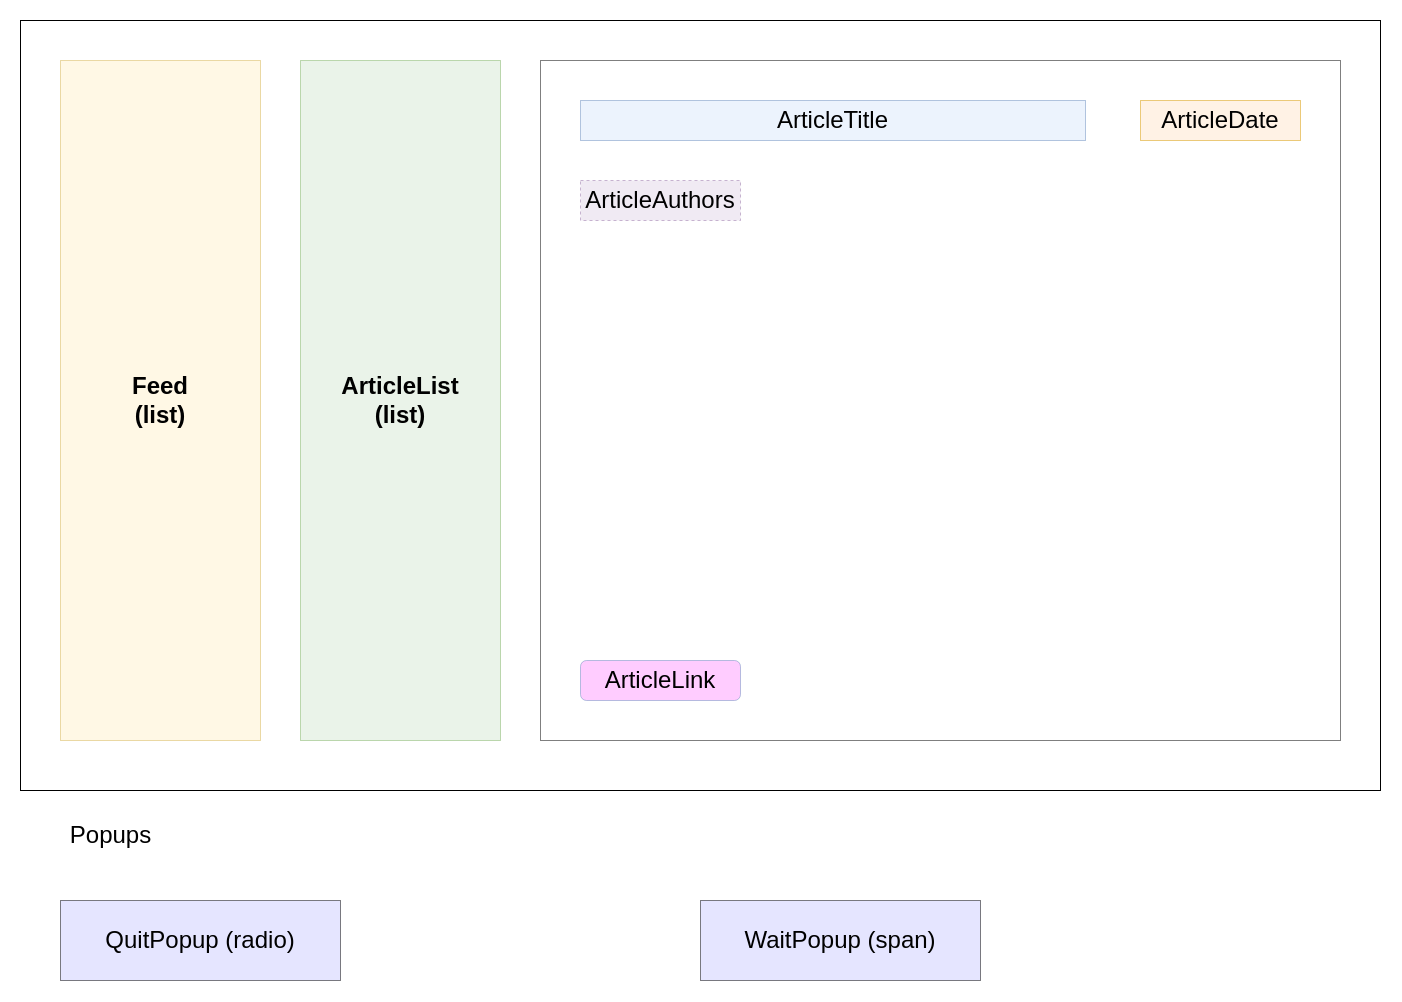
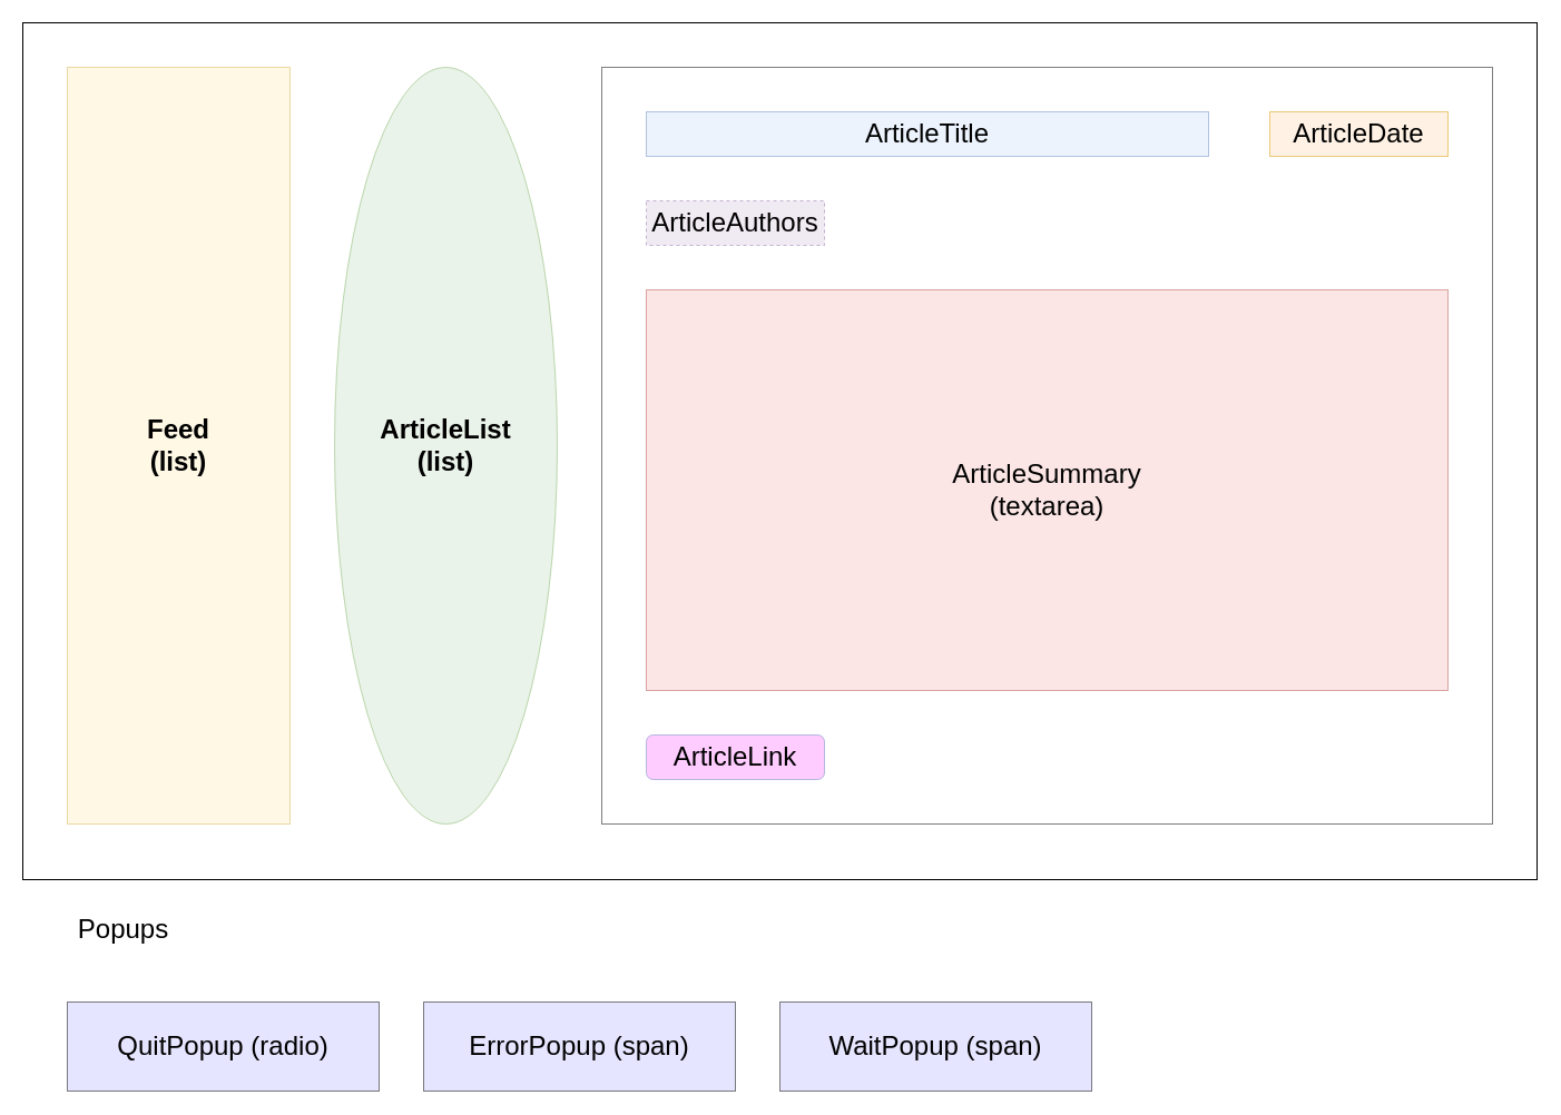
  <mxCell id="0" />
  <mxCell id="1" parent="0" />
  <mxCell id="2" value="" style="rounded=0;whiteSpace=wrap;html=1;shadow=0;fillColor=none;" vertex="1" parent="1"><mxGeometry width="1360" height="770" as="geometry" x="20" y="20" /></mxCell>
  <mxCell id="3" value="Feed&lt;br&gt;(list)" style="rounded=0;whiteSpace=wrap;html=1;shadow=0;fillColor=#fff2cc;strokeColor=#d6b656;sketch=0;glass=0;opacity=50;fontSize=24;fontStyle=1" vertex="1" parent="1"><mxGeometry x="60" y="60" width="200" height="680" as="geometry" /></mxCell>
- <mxCell id="4" value="ArticleList&lt;br&gt;(list)" style="rounded=0;whiteSpace=wrap;html=1;shadow=0;fillColor=#d5e8d4;strokeColor=#82b366;sketch=0;glass=0;opacity=50;fontSize=24;fontStyle=1" vertex="1" parent="1"><mxGeometry x="300" y="60" width="200" height="680" as="geometry" /></mxCell>
+ <mxCell id="4" value="ArticleList&lt;br&gt;(list)" style="ellipse;whiteSpace=wrap;html=1;shadow=0;fillColor=#d5e8d4;strokeColor=#82b366;sketch=0;glass=0;opacity=50;fontSize=24;fontStyle=1;" vertex="1" parent="1"><mxGeometry x="300" y="60" width="200" height="680" as="geometry" /></mxCell>
  <mxCell id="5" value="" style="rounded=0;whiteSpace=wrap;html=1;shadow=0;glass=0;sketch=0;fontSize=24;fillColor=none;opacity=50;" vertex="1" parent="1"><mxGeometry x="540" y="60" width="800" height="680" as="geometry" /></mxCell>
  <mxCell id="6" value="ArticleTitle" style="rounded=0;whiteSpace=wrap;html=1;shadow=0;glass=0;sketch=0;fontSize=24;fillColor=#dae8fc;opacity=50;strokeColor=#6c8ebf;fontStyle=0" vertex="1" parent="1"><mxGeometry x="580" y="100" width="505" height="40" as="geometry" /></mxCell>
  <mxCell id="7" value="ArticleAuthors" style="rounded=0;whiteSpace=wrap;html=1;shadow=0;glass=0;sketch=0;fontSize=24;fillColor=#e1d5e7;opacity=50;strokeColor=#9673a6;dashed=1;" vertex="1" parent="1"><mxGeometry x="580" y="180" width="160" height="40" as="geometry" /></mxCell>
  <mxCell id="8" value="ArticleDate" style="rounded=0;whiteSpace=wrap;html=1;shadow=0;glass=0;sketch=0;fontSize=24;fillColor=#ffe6cc;opacity=50;strokeColor=#d79b00;" vertex="1" parent="1"><mxGeometry x="1140" y="100" width="160" height="40" as="geometry" /></mxCell>
  <mxCell id="9" value="ArticleLink" style="whiteSpace=wrap;html=1;shadow=0;glass=0;sketch=0;fontSize=24;fillColor=#FF99FF;opacity=50;strokeColor=#6c8ebf;rounded=1;" vertex="1" parent="1"><mxGeometry x="580" y="660" width="160" height="40" as="geometry" /></mxCell>
+ <mxCell id="10" value="ArticleSummary&lt;br&gt;(textarea)" style="rounded=0;whiteSpace=wrap;html=1;shadow=0;glass=0;sketch=0;fontSize=24;fillColor=#f8cecc;opacity=50;strokeColor=#b85450;" vertex="1" parent="1"><mxGeometry x="580" y="260" width="720" height="360" as="geometry" /></mxCell>
  <mxCell id="11" value="Popups" style="text;html=1;align=center;verticalAlign=middle;resizable=0;points=[];autosize=1;strokeColor=none;fillColor=none;fontSize=24;" vertex="1" parent="1"><mxGeometry x="60" y="820" width="100" height="30" as="geometry" /></mxCell>
  <mxCell id="12" value="QuitPopup (radio)" style="rounded=0;whiteSpace=wrap;html=1;shadow=0;glass=0;sketch=0;fontSize=24;fillColor=#CCCCFF;align=center;opacity=50;" vertex="1" parent="1"><mxGeometry x="60" y="900" width="280" height="80" as="geometry" /></mxCell>
  <mxCell id="13" value="WaitPopup (span)" style="rounded=0;whiteSpace=wrap;html=1;shadow=0;glass=0;sketch=0;fontSize=24;fillColor=#CCCCFF;align=center;opacity=50;" vertex="1" parent="1"><mxGeometry x="700" y="900" width="280" height="80" as="geometry" /></mxCell>
+ <mxCell id="14" value="ErrorPopup (span)" style="rounded=0;whiteSpace=wrap;html=1;shadow=0;glass=0;sketch=0;fontSize=24;fillColor=#CCCCFF;align=center;opacity=50;" vertex="1" parent="1"><mxGeometry x="380" y="900" width="280" height="80" as="geometry" /></mxCell>
